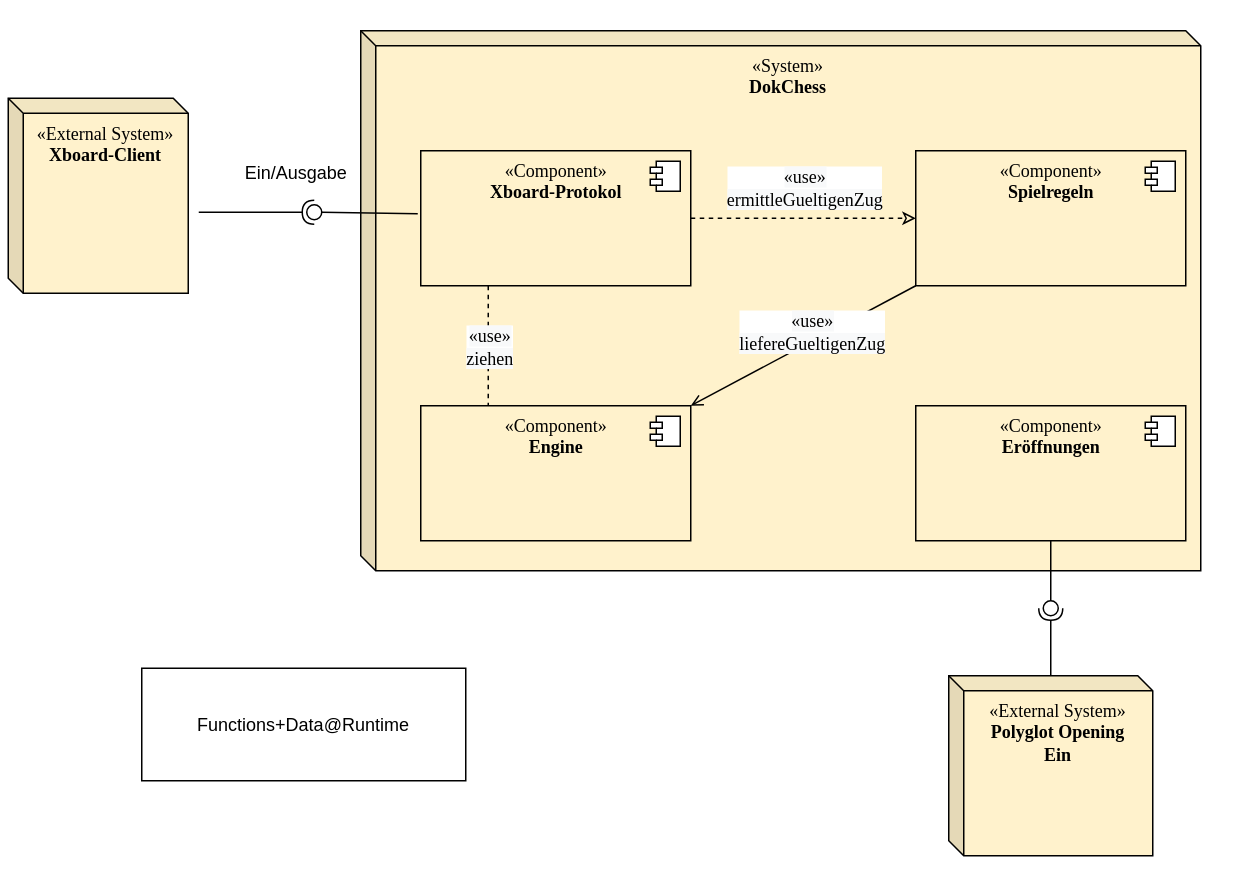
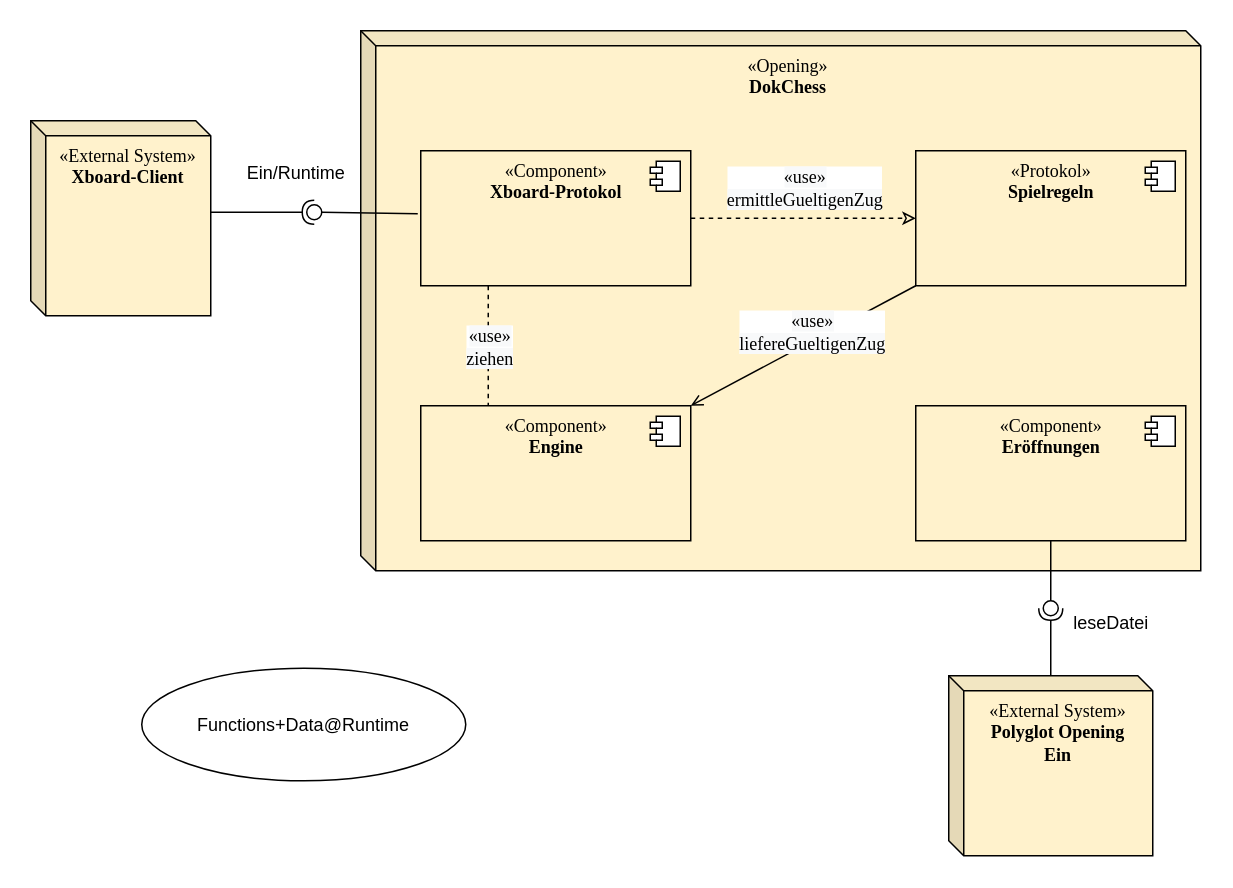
  <mxCell id="0" />
  <mxCell id="1" parent="0" />
- <mxCell id="2" value="&lt;font&gt;&lt;span class=&quot;char&quot;&gt;&lt;span class=&quot;vchar&quot; id=&quot;char-node&quot;&gt;«System&lt;/span&gt;&lt;/span&gt;&lt;span class=&quot;char&quot;&gt;&lt;span class=&quot;vchar&quot; id=&quot;char-node&quot;&gt;»&lt;br&gt;&lt;div&gt;&lt;b&gt;DokChess&lt;/b&gt;&lt;/div&gt;&lt;/span&gt;&lt;/span&gt;&lt;/font&gt;" style="shape=cube;whiteSpace=wrap;html=1;boundedLbl=1;backgroundOutline=1;darkOpacity=0.05;darkOpacity2=0.1;size=10;align=center;verticalAlign=top;fillColor=#fff2cc;fontFamily=Verdana;" parent="1" vertex="1"><mxGeometry x="240" y="20" width="560" height="360" as="geometry" /></mxCell>
+ <mxCell id="2" value="&lt;font&gt;&lt;span class=&quot;char&quot;&gt;&lt;span class=&quot;vchar&quot; id=&quot;char-node&quot;&gt;«Opening&lt;/span&gt;&lt;/span&gt;&lt;span class=&quot;char&quot;&gt;&lt;span class=&quot;vchar&quot; id=&quot;char-node&quot;&gt;»&lt;br&gt;&lt;div&gt;&lt;b&gt;DokChess&lt;/b&gt;&lt;/div&gt;&lt;/span&gt;&lt;/span&gt;&lt;/font&gt;" style="shape=cube;whiteSpace=wrap;html=1;boundedLbl=1;backgroundOutline=1;darkOpacity=0.05;darkOpacity2=0.1;size=10;align=center;verticalAlign=top;fillColor=#fff2cc;fontFamily=Verdana;" parent="1" vertex="1"><mxGeometry x="240" y="20" width="560" height="360" as="geometry" /></mxCell>
  <mxCell id="3" value="&lt;font&gt;«Component»&lt;br&gt;&lt;b&gt;Xboard-Protokol&lt;/b&gt;&lt;/font&gt;" style="html=1;dropTarget=0;verticalAlign=top;fillColor=#fff2cc;fontFamily=Verdana;" parent="1" vertex="1"><mxGeometry x="280" y="100" width="180" height="90" as="geometry" /></mxCell>
  <mxCell id="4" value="" style="shape=component;jettyWidth=8;jettyHeight=4;fontFamily=Verdana;" parent="3" vertex="1"><mxGeometry x="1" width="20" height="20" relative="1" as="geometry"><mxPoint x="-27" y="7" as="offset" /></mxGeometry></mxCell>
- <mxCell id="5" value="&lt;font&gt;«Component»&lt;br&gt;&lt;b&gt;Spielregeln&lt;/b&gt;&lt;/font&gt;" style="html=1;dropTarget=0;verticalAlign=top;fillColor=#fff2cc;fontFamily=Verdana;" parent="1" vertex="1"><mxGeometry x="610" y="100" width="180" height="90" as="geometry" /></mxCell>
+ <mxCell id="5" value="&lt;font&gt;«Protokol»&lt;br&gt;&lt;b&gt;Spielregeln&lt;/b&gt;&lt;/font&gt;" style="html=1;dropTarget=0;verticalAlign=top;fillColor=#fff2cc;fontFamily=Verdana;" parent="1" vertex="1"><mxGeometry x="610" y="100" width="180" height="90" as="geometry" /></mxCell>
  <mxCell id="6" value="" style="shape=component;jettyWidth=8;jettyHeight=4;fontFamily=Verdana;" parent="5" vertex="1"><mxGeometry x="1" width="20" height="20" relative="1" as="geometry"><mxPoint x="-27" y="7" as="offset" /></mxGeometry></mxCell>
  <mxCell id="7" value="&lt;font&gt;«Component»&lt;br&gt;&lt;b&gt;Engine&lt;/b&gt;&lt;/font&gt;" style="html=1;dropTarget=0;verticalAlign=top;fillColor=#fff2cc;fontFamily=Verdana;" parent="1" vertex="1"><mxGeometry x="280" y="270" width="180" height="90" as="geometry" /></mxCell>
  <mxCell id="8" value="" style="shape=component;jettyWidth=8;jettyHeight=4;fontFamily=Verdana;" parent="7" vertex="1"><mxGeometry x="1" width="20" height="20" relative="1" as="geometry"><mxPoint x="-27" y="7" as="offset" /></mxGeometry></mxCell>
  <mxCell id="9" value="&lt;font&gt;«Component»&lt;br&gt;&lt;b&gt;Eröffnungen&lt;/b&gt;&lt;br&gt;&lt;/font&gt;" style="html=1;dropTarget=0;verticalAlign=top;fillColor=#fff2cc;fontFamily=Verdana;" parent="1" vertex="1"><mxGeometry x="610" y="270" width="180" height="90" as="geometry" /></mxCell>
  <mxCell id="10" value="" style="shape=component;jettyWidth=8;jettyHeight=4;fontFamily=Verdana;" parent="9" vertex="1"><mxGeometry x="1" width="20" height="20" relative="1" as="geometry"><mxPoint x="-27" y="7" as="offset" /></mxGeometry></mxCell>
  <mxCell id="11" value="" style="group;fontFamily=Verdana;" parent="1" vertex="1" connectable="0"><mxGeometry x="695" y="360" width="10" height="90" as="geometry" /></mxCell>
  <mxCell id="12" value="" style="rounded=0;orthogonalLoop=1;jettySize=auto;html=1;endArrow=none;endFill=0;fillColor=#000000;fontFamily=Verdana;fontSize=12;" parent="11" target="14" edge="1"><mxGeometry relative="1" as="geometry"><mxPoint x="5" as="sourcePoint" /></mxGeometry></mxCell>
  <mxCell id="13" value="" style="rounded=0;orthogonalLoop=1;jettySize=auto;html=1;endArrow=halfCircle;endFill=0;entryX=0.5;entryY=0.5;entryDx=0;entryDy=0;endSize=6;strokeWidth=1;fillColor=#000000;fontFamily=Verdana;fontSize=12;" parent="11" target="14" edge="1"><mxGeometry relative="1" as="geometry"><mxPoint x="5" y="90" as="sourcePoint" /></mxGeometry></mxCell>
  <mxCell id="14" value="" style="ellipse;whiteSpace=wrap;html=1;fontFamily=Verdana;fontSize=12;fontColor=#000000;align=center;strokeColor=#000000;fillColor=#ffffff;points=[];aspect=fixed;resizable=0;" parent="11" vertex="1"><mxGeometry y="40" width="10" height="10" as="geometry" /></mxCell>
  <mxCell id="15" value="" style="group;fontFamily=Verdana;rotation=-180;" parent="1" vertex="1" connectable="0"><mxGeometry x="230" y="70" width="10" height="120" as="geometry" /></mxCell>
  <mxCell id="16" value="" style="rounded=0;orthogonalLoop=1;jettySize=auto;html=1;endArrow=none;endFill=0;fillColor=#000000;fontFamily=Verdana;fontSize=12;" parent="15" target="18" edge="1"><mxGeometry relative="1" as="geometry"><mxPoint x="48" y="72" as="sourcePoint" /></mxGeometry></mxCell>
  <mxCell id="17" value="" style="rounded=0;orthogonalLoop=1;jettySize=auto;html=1;endArrow=halfCircle;endFill=0;entryX=0.5;entryY=0.5;entryDx=0;entryDy=0;endSize=6;strokeWidth=1;fillColor=#000000;fontFamily=Verdana;fontSize=12;" parent="15" target="18" edge="1"><mxGeometry relative="1" as="geometry"><mxPoint x="-98" y="71" as="sourcePoint" /></mxGeometry></mxCell>
  <mxCell id="18" value="" style="ellipse;whiteSpace=wrap;html=1;fontFamily=Verdana;fontSize=12;fontColor=#000000;align=center;strokeColor=#000000;fillColor=#ffffff;points=[];aspect=fixed;resizable=0;rotation=-630;" parent="15" vertex="1"><mxGeometry x="-26" y="66" width="10" height="10" as="geometry" /></mxCell>
- <mxCell id="19" value="&lt;font&gt;&lt;span class=&quot;char&quot;&gt;&lt;span class=&quot;vchar&quot; id=&quot;char-node&quot;&gt;«External System&lt;/span&gt;&lt;/span&gt;&lt;span class=&quot;char&quot;&gt;&lt;span class=&quot;vchar&quot; id=&quot;char-node&quot;&gt;»&lt;br&gt;&lt;div&gt;&lt;b&gt;Xboard-Client&lt;/b&gt;&lt;/div&gt;&lt;/span&gt;&lt;/span&gt;&lt;/font&gt;" style="shape=cube;whiteSpace=wrap;html=1;boundedLbl=1;backgroundOutline=1;darkOpacity=0.05;darkOpacity2=0.1;size=10;align=center;verticalAlign=top;fillColor=#fff2cc;fontFamily=Verdana;" parent="1" vertex="1"><mxGeometry x="5" y="65" width="120" height="130" as="geometry" /></mxCell>
+ <mxCell id="19" value="&lt;font&gt;&lt;span class=&quot;char&quot;&gt;&lt;span class=&quot;vchar&quot; id=&quot;char-node&quot;&gt;«External System&lt;/span&gt;&lt;/span&gt;&lt;span class=&quot;char&quot;&gt;&lt;span class=&quot;vchar&quot; id=&quot;char-node&quot;&gt;»&lt;br&gt;&lt;div&gt;&lt;b&gt;Xboard-Client&lt;/b&gt;&lt;/div&gt;&lt;/span&gt;&lt;/span&gt;&lt;/font&gt;" style="shape=cube;whiteSpace=wrap;html=1;boundedLbl=1;backgroundOutline=1;darkOpacity=0.05;darkOpacity2=0.1;size=10;align=center;verticalAlign=top;fillColor=#fff2cc;fontFamily=Verdana;" parent="1" vertex="1"><mxGeometry x="20" y="80" width="120" height="130" as="geometry" /></mxCell>
  <mxCell id="20" value="&lt;font&gt;&lt;span class=&quot;char&quot;&gt;&lt;span class=&quot;vchar&quot; id=&quot;char-node&quot;&gt;«External System&lt;/span&gt;&lt;/span&gt;&lt;span class=&quot;char&quot;&gt;&lt;span class=&quot;vchar&quot; id=&quot;char-node&quot;&gt;»&lt;br&gt;&lt;div&gt;&lt;b&gt;Polyglot Opening&lt;br&gt;Ein&lt;/b&gt;&lt;/div&gt;&lt;/span&gt;&lt;/span&gt;&lt;/font&gt;" style="shape=cube;whiteSpace=wrap;html=1;boundedLbl=1;backgroundOutline=1;darkOpacity=0.05;darkOpacity2=0.1;size=10;align=center;verticalAlign=top;fillColor=#fff2cc;fontFamily=Verdana;" parent="1" vertex="1"><mxGeometry x="632" y="450" width="136" height="120" as="geometry" /></mxCell>
- <mxCell id="21" value="Functions+Data@Runtime" style="rounded=0;whiteSpace=wrap;html=1;" parent="1" vertex="1"><mxGeometry x="94" y="445" width="216" height="75" as="geometry" /></mxCell>
- <mxCell id="22" value="&amp;nbsp;Ein/Ausgabe" style="text;html=1;align=center;verticalAlign=middle;resizable=0;points=[];autosize=1;strokeColor=none;fillColor=none;" parent="1" vertex="1"><mxGeometry x="150" y="100" width="90" height="30" as="geometry" /></mxCell>
+ <mxCell id="21" value="Functions+Data@Runtime" style="ellipse;whiteSpace=wrap;html=1;" parent="1" vertex="1"><mxGeometry x="94" y="445" width="216" height="75" as="geometry" /></mxCell>
+ <mxCell id="22" value="&amp;nbsp;Ein/Runtime" style="text;html=1;align=center;verticalAlign=middle;resizable=0;points=[];autosize=1;strokeColor=none;fillColor=none;" parent="1" vertex="1"><mxGeometry x="150" y="100" width="90" height="30" as="geometry" /></mxCell>
  <mxCell id="23" value="" style="endArrow=none;html=1;fillColor=#000000;fontFamily=Verdana;fontSize=12;endFill=0;dashed=1;exitX=0.25;exitY=1;exitDx=0;exitDy=0;entryX=0.25;entryY=0;entryDx=0;entryDy=0;" parent="1" source="3" target="7" edge="1"><mxGeometry relative="1" as="geometry"><mxPoint x="350" y="340" as="sourcePoint" /><mxPoint x="450" y="340" as="targetPoint" /></mxGeometry></mxCell>
  <mxCell id="24" value="&lt;span style=&quot;font-size: 12px; background-color: rgb(248, 249, 250);&quot;&gt;«use»&lt;br&gt;ziehen&lt;br&gt;&lt;/span&gt;" style="edgeLabel;resizable=0;html=1;align=center;verticalAlign=middle;fontFamily=Verdana;" parent="23" connectable="0" vertex="1"><mxGeometry relative="1" as="geometry"><mxPoint as="offset" /></mxGeometry></mxCell>
  <mxCell id="25" value="" style="endArrow=classic;html=1;fillColor=#000000;fontFamily=Verdana;fontSize=12;endFill=0;dashed=1;exitX=1;exitY=0.5;exitDx=0;exitDy=0;entryX=0;entryY=0.5;entryDx=0;entryDy=0;" parent="1" source="3" target="5" edge="1"><mxGeometry relative="1" as="geometry"><mxPoint x="425" y="280" as="sourcePoint" /><mxPoint x="425" y="200" as="targetPoint" /></mxGeometry></mxCell>
  <mxCell id="26" value="&lt;span style=&quot;font-size: 12px; background-color: rgb(248, 249, 250);&quot;&gt;«use»&lt;br&gt;ermittleGueltigenZug&lt;br&gt;&lt;/span&gt;" style="edgeLabel;resizable=0;html=1;align=center;verticalAlign=middle;fontFamily=Verdana;" parent="25" connectable="0" vertex="1"><mxGeometry relative="1" as="geometry"><mxPoint y="-21" as="offset" /></mxGeometry></mxCell>
  <mxCell id="27" value="" style="endArrow=open;html=1;fillColor=#000000;fontFamily=Verdana;fontSize=12;endFill=0;dashed=0;entryX=1;entryY=0;entryDx=0;entryDy=0;exitX=0;exitY=1;exitDx=0;exitDy=0;" parent="1" source="5" target="7" edge="1"><mxGeometry relative="1" as="geometry"><mxPoint x="460" y="270" as="sourcePoint" /><mxPoint x="610" y="190" as="targetPoint" /></mxGeometry></mxCell>
  <mxCell id="28" value="&lt;span style=&quot;font-size: 12px; background-color: rgb(248, 249, 250);&quot;&gt;«use»&lt;br&gt;liefereGueltigenZug&lt;br&gt;&lt;/span&gt;" style="edgeLabel;resizable=0;html=1;align=center;verticalAlign=middle;fontFamily=Verdana;" parent="27" connectable="0" vertex="1"><mxGeometry relative="1" as="geometry"><mxPoint x="5" y="-10" as="offset" /></mxGeometry></mxCell>
+ <mxCell id="29" value="leseDatei" style="text;html=1;align=center;verticalAlign=middle;resizable=0;points=[];autosize=1;strokeColor=none;fillColor=none;" parent="1" vertex="1"><mxGeometry x="705" y="400" width="70" height="30" as="geometry" /></mxCell>
